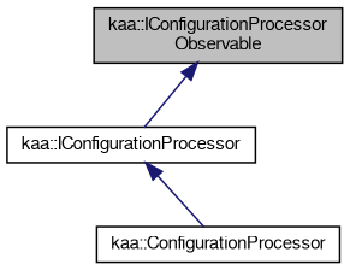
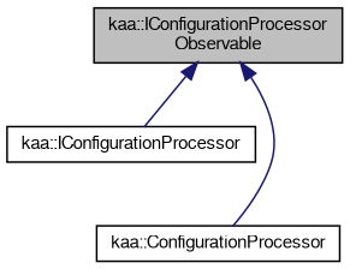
  digraph {
    node [color=black fontname=FreeSans fontsize=10 shape=record]
    edge [color=midnightblue dir=back fontname=FreeSans fontsize=10 labelfontname=FreeSans labelfontsize=10 style=solid]
    n1 [fillcolor=grey75 fontcolor=black height=0.2 label="kaa::IConfigurationProcessor\lObservable" style=filled width=0.4]
    n2 [height=0.2 label="kaa::IConfigurationProcessor" width=0.4]
    n3 [height=0.2 label="kaa::ConfigurationProcessor" width=0.4]
    n1 -> n2
-   n2 -> n3
+   n1 -> n3
  }
